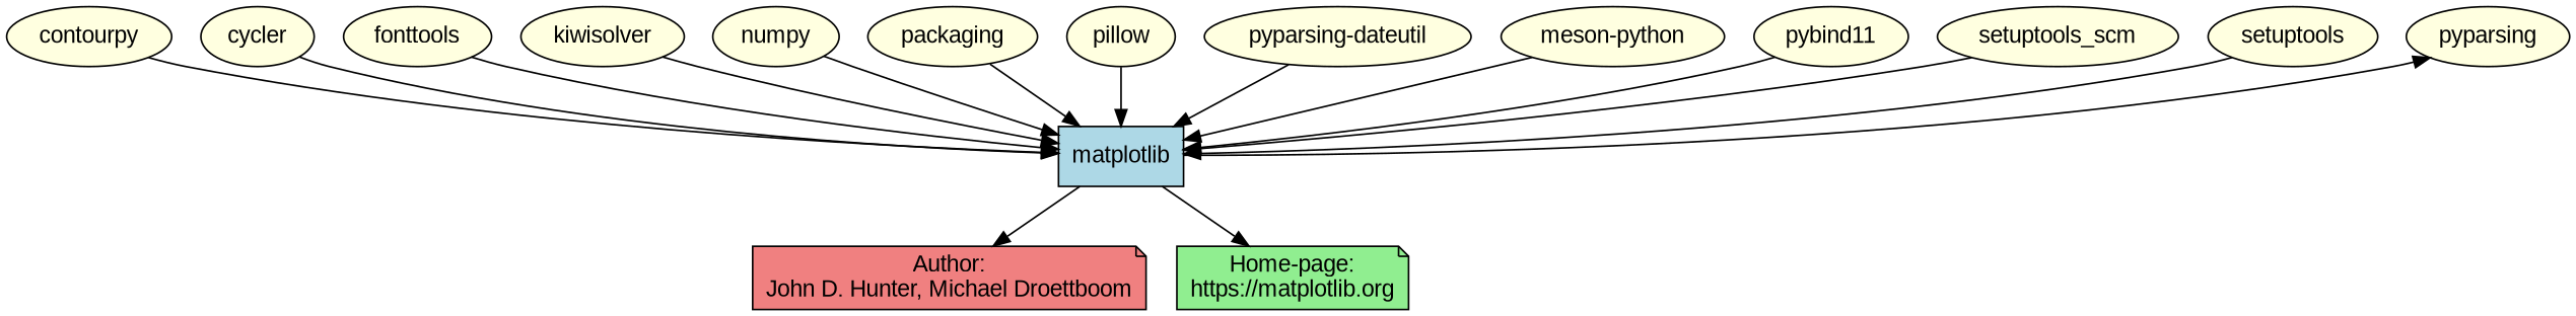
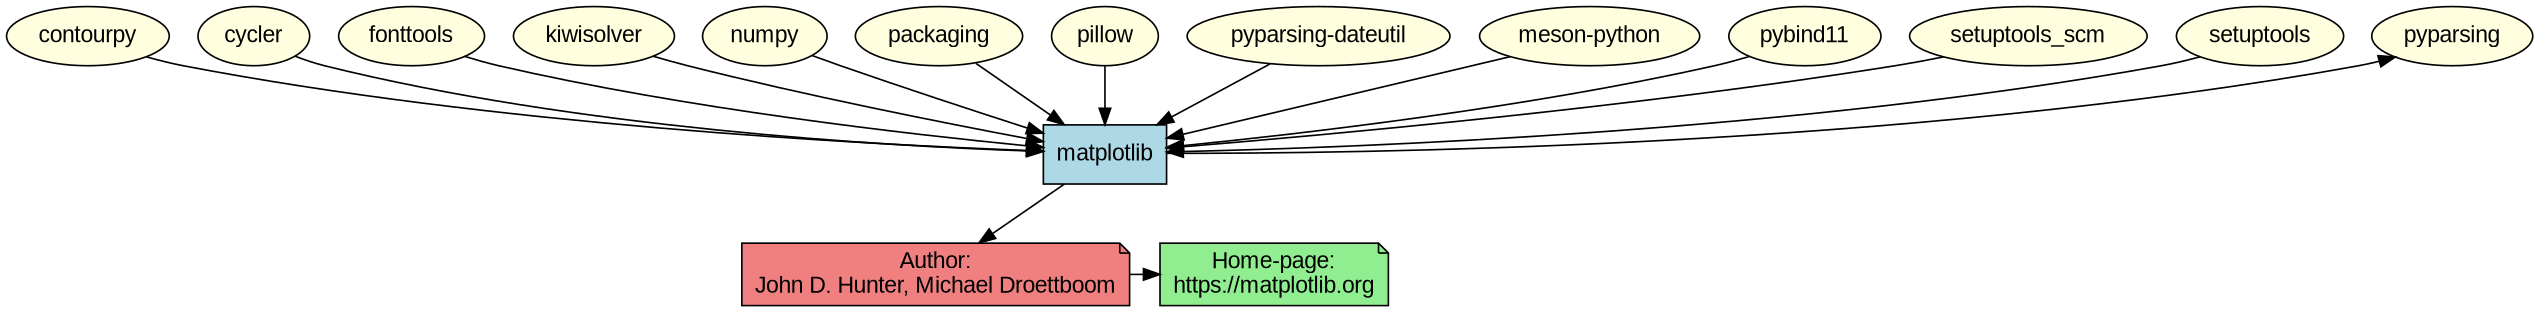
  digraph {
    concentrate=true
    rankdir=TB
    node [fillcolor=lightyellow fontname=Arial shape=ellipse style=filled]
    n1 [label=contourpy]
    n2 [label=cycler]
    n3 [label=fonttools]
    n4 [label=kiwisolver]
    n5 [label=numpy]
    n6 [label=packaging]
    n7 [label=pillow]
    n8 [label=pyparsing]
    n9 [label="pyparsing-dateutil"]
    n10 [label="meson-python"]
    n11 [label=pybind11]
    n12 [label=setuptools_scm]
    n13 [label=setuptools]
    n14 [fillcolor=lightblue label=matplotlib shape=box]
    n15 [fillcolor=lightgreen label="Home-page:\nhttps://matplotlib.org" shape=note]
    n16 [fillcolor=lightcoral label="Author:\nJohn D. Hunter, Michael Droettboom" shape=note]
    subgraph sub_1 {
      rank=min
      n1
      n2
      n3
      n4
      n5
      n6
      n7
      n8
      n9
      n10
      n11
      n12
      n13
    }
    subgraph sub_2 {
      rank=same
      n14
    }
    subgraph sub_3 {
      rank=max
      n15
      n16
    }
    n1 -> n14
    n2 -> n14
    n3 -> n14
    n4 -> n14
    n5 -> n14
    n6 -> n14
    n7 -> n14
    n9 -> n14
    n10 -> n14
    n11 -> n14
    n12 -> n14
    n13 -> n14
    n14 -> n8
-   n14 -> n15
+   n16 -> n15
    n14 -> n16
  }
